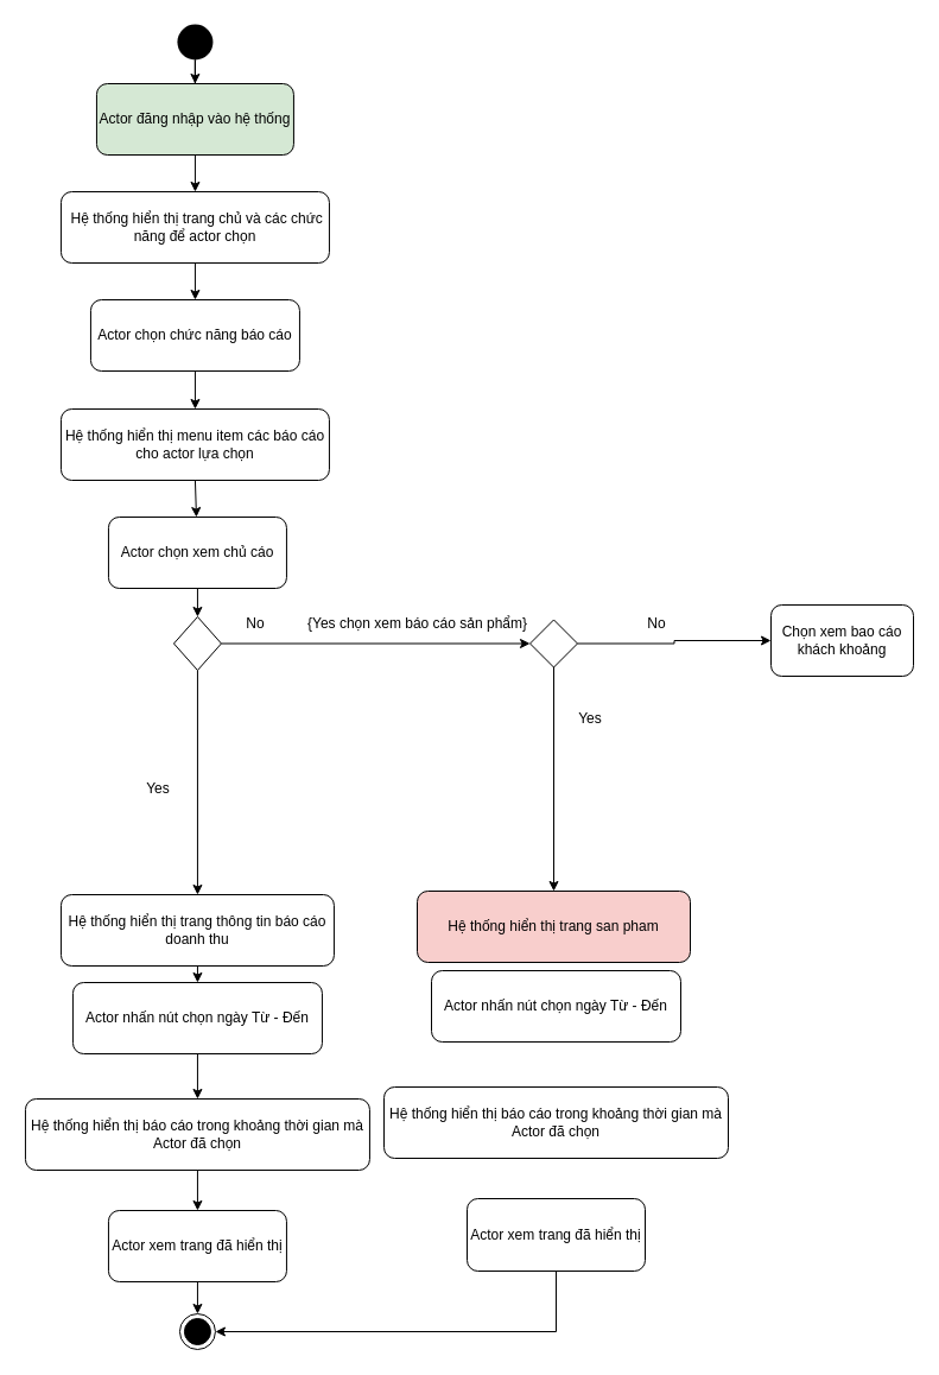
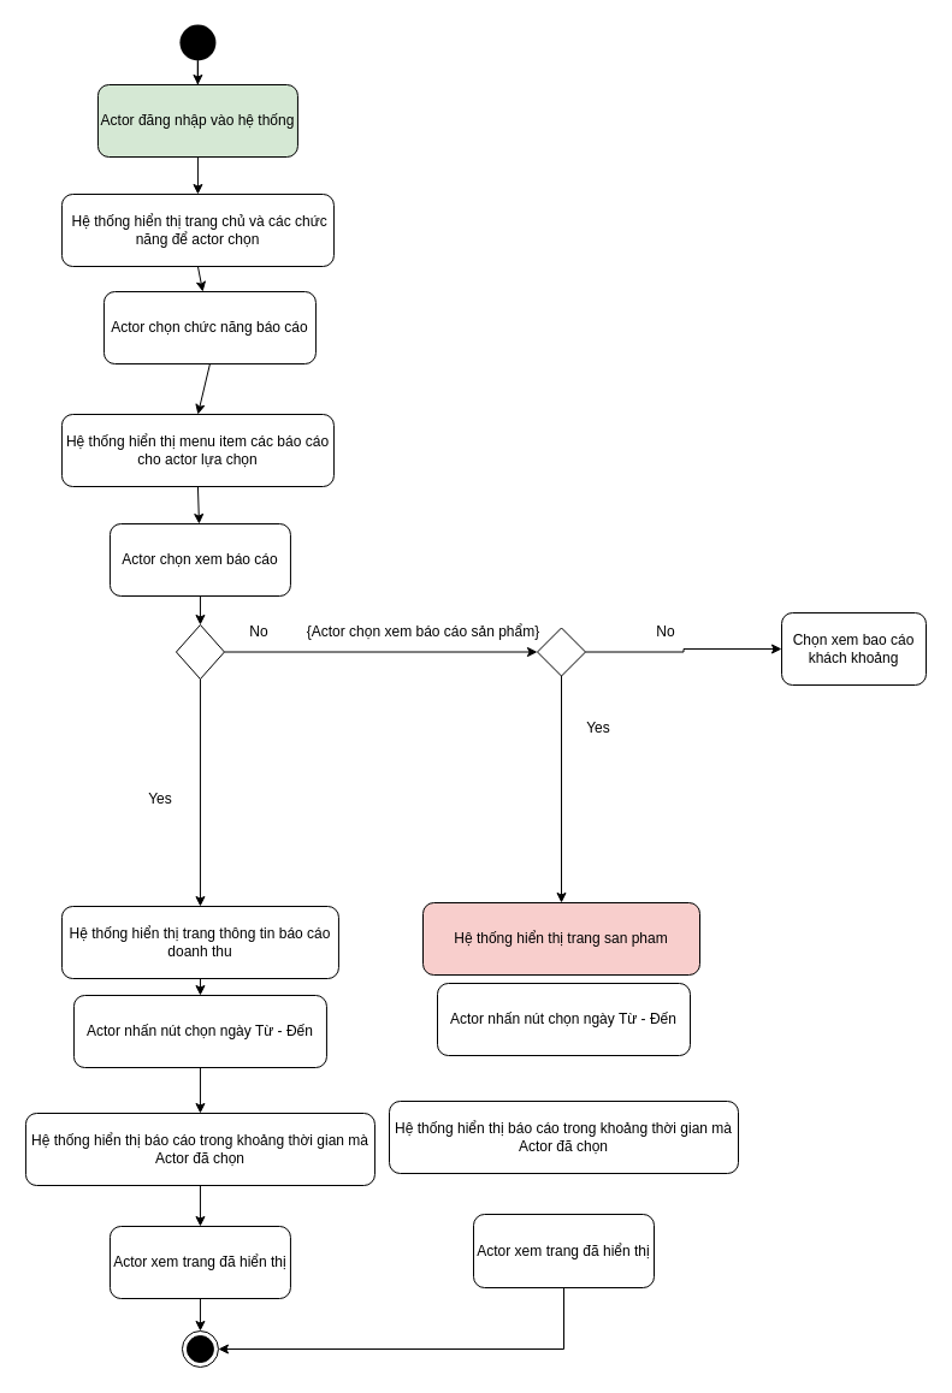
  <mxCell id="0" />
  <mxCell id="1" parent="0" />
  <mxCell id="2" value="" style="edgeStyle=orthogonalEdgeStyle;rounded=0;orthogonalLoop=1;jettySize=auto;html=1;" parent="1" source="3" target="5" edge="1"><mxGeometry relative="1" as="geometry" /></mxCell>
  <mxCell id="3" value="" style="ellipse;fillColor=#000000;strokeColor=none;" parent="1" vertex="1"><mxGeometry x="148.94" width="30" height="30" as="geometry" y="20" /></mxCell>
  <mxCell id="4" value="" style="ellipse;html=1;shape=endState;fillColor=#000000;strokeColor=#000000;" parent="1" vertex="1"><mxGeometry x="150.94" y="1106" width="30" height="30" as="geometry" /></mxCell>
  <mxCell id="5" value="Actor đăng nhập vào hệ thống" style="rounded=1;whiteSpace=wrap;html=1;fillColor=#d5e8d4;" parent="1" vertex="1"><mxGeometry x="80.94" y="70" width="166" height="60" as="geometry" /></mxCell>
  <mxCell id="6" value="&amp;nbsp;Hệ thống hiển thị trang chủ và các chức năng để actor chọn" style="rounded=1;whiteSpace=wrap;html=1;" parent="1" vertex="1"><mxGeometry x="50.94" y="161" width="226" height="60" as="geometry" /></mxCell>
- <mxCell id="7" value="Actor chọn chức năng báo cáo" style="rounded=1;whiteSpace=wrap;html=1;" parent="1" vertex="1"><mxGeometry x="75.94" y="252" width="176" height="60" as="geometry" /></mxCell>
+ <mxCell id="7" value="Actor chọn chức năng báo cáo" style="rounded=1;whiteSpace=wrap;html=1;" parent="1" vertex="1"><mxGeometry x="85.94" y="242" width="176" height="60" as="geometry" /></mxCell>
  <mxCell id="8" value="Hệ thống hiển thị menu item các báo cáo cho actor lựa chọn" style="rounded=1;whiteSpace=wrap;html=1;" parent="1" vertex="1"><mxGeometry x="50.94" y="344" width="226" height="60" as="geometry" /></mxCell>
- <mxCell id="9" value="Actor chọn xem chủ cáo" style="rounded=1;whiteSpace=wrap;html=1;" parent="1" vertex="1"><mxGeometry x="90.94" y="435" width="150" height="60" as="geometry" /></mxCell>
+ <mxCell id="9" value="Actor chọn xem báo cáo" style="rounded=1;whiteSpace=wrap;html=1;" parent="1" vertex="1"><mxGeometry x="90.94" y="435" width="150" height="60" as="geometry" /></mxCell>
  <mxCell id="10" value="" style="edgeStyle=orthogonalEdgeStyle;rounded=0;orthogonalLoop=1;jettySize=auto;html=1;" edge="1" parent="1" source="12" target="15"><mxGeometry relative="1" as="geometry" /></mxCell>
  <mxCell id="11" style="edgeStyle=orthogonalEdgeStyle;rounded=0;orthogonalLoop=1;jettySize=auto;html=1;" edge="1" parent="1" source="12" target="22"><mxGeometry relative="1" as="geometry" /></mxCell>
  <mxCell id="12" value="" style="rhombus;whiteSpace=wrap;html=1;" parent="1" vertex="1"><mxGeometry x="145.94" y="519" width="40" height="45" as="geometry" /></mxCell>
  <mxCell id="13" style="edgeStyle=orthogonalEdgeStyle;rounded=0;orthogonalLoop=1;jettySize=auto;html=1;entryX=0.5;entryY=0;entryDx=0;entryDy=0;exitX=0.5;exitY=1;exitDx=0;exitDy=0;" parent="1" source="15" target="39" edge="1"><mxGeometry relative="1" as="geometry" /></mxCell>
  <mxCell id="14" style="edgeStyle=orthogonalEdgeStyle;rounded=0;orthogonalLoop=1;jettySize=auto;html=1;exitX=1;exitY=0.5;exitDx=0;exitDy=0;entryX=0;entryY=0.5;entryDx=0;entryDy=0;" edge="1" parent="1" source="15" target="16"><mxGeometry relative="1" as="geometry" /></mxCell>
  <mxCell id="15" value="" style="rhombus;whiteSpace=wrap;html=1;" parent="1" vertex="1"><mxGeometry x="446" y="521.5" width="40" height="40" as="geometry" /></mxCell>
  <mxCell id="16" value="Chọn xem bao cáo khách khoảng" style="rounded=1;whiteSpace=wrap;html=1;" parent="1" vertex="1"><mxGeometry x="649" y="509" width="120" height="60" as="geometry" /></mxCell>
  <mxCell id="17" value="" style="endArrow=classic;html=1;exitX=0.5;exitY=1;exitDx=0;exitDy=0;entryX=0.5;entryY=0;entryDx=0;entryDy=0;" parent="1" source="5" target="6" edge="1"><mxGeometry width="50" height="50" relative="1" as="geometry"><mxPoint x="150.94" y="540" as="sourcePoint" /><mxPoint x="200.94" y="490" as="targetPoint" /></mxGeometry></mxCell>
  <mxCell id="18" value="" style="endArrow=classic;html=1;exitX=0.5;exitY=1;exitDx=0;exitDy=0;" parent="1" source="6" target="7" edge="1"><mxGeometry width="50" height="50" relative="1" as="geometry"><mxPoint x="-239.06" y="400" as="sourcePoint" /><mxPoint x="-189.06" y="350" as="targetPoint" /></mxGeometry></mxCell>
  <mxCell id="19" value="" style="endArrow=classic;html=1;exitX=0.5;exitY=1;exitDx=0;exitDy=0;entryX=0.5;entryY=0;entryDx=0;entryDy=0;" parent="1" source="7" target="8" edge="1"><mxGeometry width="50" height="50" relative="1" as="geometry"><mxPoint x="-169.06" y="490" as="sourcePoint" /><mxPoint x="-119.06" y="440" as="targetPoint" /></mxGeometry></mxCell>
  <mxCell id="20" value="" style="endArrow=classic;html=1;exitX=0.5;exitY=1;exitDx=0;exitDy=0;" parent="1" source="8" target="9" edge="1"><mxGeometry width="50" height="50" relative="1" as="geometry"><mxPoint x="-189.06" y="520" as="sourcePoint" /><mxPoint x="-139.06" y="470" as="targetPoint" /></mxGeometry></mxCell>
  <mxCell id="21" value="" style="endArrow=classic;html=1;exitX=0.5;exitY=1;exitDx=0;exitDy=0;entryX=0.5;entryY=0;entryDx=0;entryDy=0;" parent="1" source="9" target="12" edge="1"><mxGeometry width="50" height="50" relative="1" as="geometry"><mxPoint x="-149.06" y="550" as="sourcePoint" /><mxPoint x="-99.06" y="500" as="targetPoint" /></mxGeometry></mxCell>
  <mxCell id="22" value="Hệ thống hiển thị trang thông tin báo cáo doanh thu" style="rounded=1;whiteSpace=wrap;html=1;" parent="1" vertex="1"><mxGeometry x="50.94" y="753" width="230" height="60" as="geometry" /></mxCell>
  <mxCell id="23" value="Actor xem trang đã hiển thị" style="rounded=1;whiteSpace=wrap;html=1;" parent="1" vertex="1"><mxGeometry x="90.94" y="1019" width="150" height="60" as="geometry" /></mxCell>
  <mxCell id="24" value="Actor nhấn nút chọn ngày Từ - Đến" style="rounded=1;whiteSpace=wrap;html=1;" parent="1" vertex="1"><mxGeometry x="60.94" y="827" width="210" height="60" as="geometry" /></mxCell>
- <mxCell id="25" value="{Yes chọn xem báo cáo sản phẩm}" style="text;html=1;strokeColor=none;fillColor=none;align=center;verticalAlign=middle;whiteSpace=wrap;rounded=0;" parent="1" vertex="1"><mxGeometry x="246.94" y="515" width="209" height="20" as="geometry" /></mxCell>
+ <mxCell id="25" value="{Actor chọn xem báo cáo sản phẩm}" style="text;html=1;strokeColor=none;fillColor=none;align=center;verticalAlign=middle;whiteSpace=wrap;rounded=0;" parent="1" vertex="1"><mxGeometry x="246.94" y="515" width="209" height="20" as="geometry" /></mxCell>
  <mxCell id="26" value="Hệ thống hiển thị báo cáo trong khoảng thời gian mà Actor đã chọn" style="rounded=1;whiteSpace=wrap;html=1;" parent="1" vertex="1"><mxGeometry x="20.94" y="925" width="290" height="60" as="geometry" /></mxCell>
  <mxCell id="27" value="" style="endArrow=classic;html=1;exitX=0.5;exitY=1;exitDx=0;exitDy=0;entryX=0.5;entryY=0;entryDx=0;entryDy=0;" parent="1" source="22" target="24" edge="1"><mxGeometry width="50" height="50" relative="1" as="geometry"><mxPoint x="-89.06" y="1020" as="sourcePoint" /><mxPoint x="-39.06" y="970" as="targetPoint" /></mxGeometry></mxCell>
  <mxCell id="28" value="" style="endArrow=classic;html=1;entryX=0.5;entryY=0;entryDx=0;entryDy=0;" parent="1" source="24" target="26" edge="1"><mxGeometry width="50" height="50" relative="1" as="geometry"><mxPoint x="-129.06" y="1050" as="sourcePoint" /><mxPoint x="-79.06" y="1000" as="targetPoint" /></mxGeometry></mxCell>
  <mxCell id="29" value="" style="endArrow=classic;html=1;exitX=0.5;exitY=1;exitDx=0;exitDy=0;entryX=0.5;entryY=0;entryDx=0;entryDy=0;" parent="1" source="26" target="23" edge="1"><mxGeometry width="50" height="50" relative="1" as="geometry"><mxPoint x="-229.06" y="910" as="sourcePoint" /><mxPoint x="-179.06" y="860" as="targetPoint" /></mxGeometry></mxCell>
  <mxCell id="30" value="" style="endArrow=classic;html=1;exitX=0.5;exitY=1;exitDx=0;exitDy=0;entryX=0.5;entryY=0;entryDx=0;entryDy=0;" parent="1" source="23" target="4" edge="1"><mxGeometry width="50" height="50" relative="1" as="geometry"><mxPoint x="-89.06" y="1160" as="sourcePoint" /><mxPoint x="-39.06" y="1110" as="targetPoint" /></mxGeometry></mxCell>
  <mxCell id="31" value="Yes" style="text;html=1;strokeColor=none;fillColor=none;align=center;verticalAlign=middle;whiteSpace=wrap;rounded=0;" parent="1" vertex="1"><mxGeometry x="113" y="654" width="40" height="20" as="geometry" /></mxCell>
  <mxCell id="32" value="Yes" style="text;html=1;strokeColor=none;fillColor=none;align=center;verticalAlign=middle;whiteSpace=wrap;rounded=0;" parent="1" vertex="1"><mxGeometry x="477" y="600" width="40" height="10" as="geometry" /></mxCell>
  <mxCell id="33" value="No" style="text;html=1;strokeColor=none;fillColor=none;align=center;verticalAlign=middle;whiteSpace=wrap;rounded=0;" parent="1" vertex="1"><mxGeometry x="195" y="515" width="40" height="20" as="geometry" /></mxCell>
  <mxCell id="34" value="No" style="text;html=1;strokeColor=none;fillColor=none;align=center;verticalAlign=middle;whiteSpace=wrap;rounded=0;" parent="1" vertex="1"><mxGeometry x="533" y="515" width="40" height="20" as="geometry" /></mxCell>
  <mxCell id="35" style="edgeStyle=orthogonalEdgeStyle;rounded=0;orthogonalLoop=1;jettySize=auto;html=1;exitX=0.5;exitY=1;exitDx=0;exitDy=0;entryX=1;entryY=0.5;entryDx=0;entryDy=0;" edge="1" parent="1" source="36" target="4"><mxGeometry relative="1" as="geometry" /></mxCell>
  <mxCell id="36" value="Actor xem trang đã hiển thị" style="rounded=1;whiteSpace=wrap;html=1;" vertex="1" parent="1"><mxGeometry x="393" y="1009" width="150" height="61" as="geometry" /></mxCell>
  <mxCell id="37" value="Actor nhấn nút chọn ngày Từ - Đến" style="rounded=1;whiteSpace=wrap;html=1;" vertex="1" parent="1"><mxGeometry x="363" y="817" width="210" height="60" as="geometry" /></mxCell>
  <mxCell id="38" value="Hệ thống hiển thị báo cáo trong khoảng thời gian mà Actor đã chọn" style="rounded=1;whiteSpace=wrap;html=1;" vertex="1" parent="1"><mxGeometry x="323" y="915" width="290" height="60" as="geometry" /></mxCell>
  <mxCell id="39" value="Hệ thống hiển thị trang san pham" style="rounded=1;whiteSpace=wrap;html=1;fillColor=#f8cecc;" vertex="1" parent="1"><mxGeometry x="351" y="750" width="230" height="60" as="geometry" /></mxCell>
